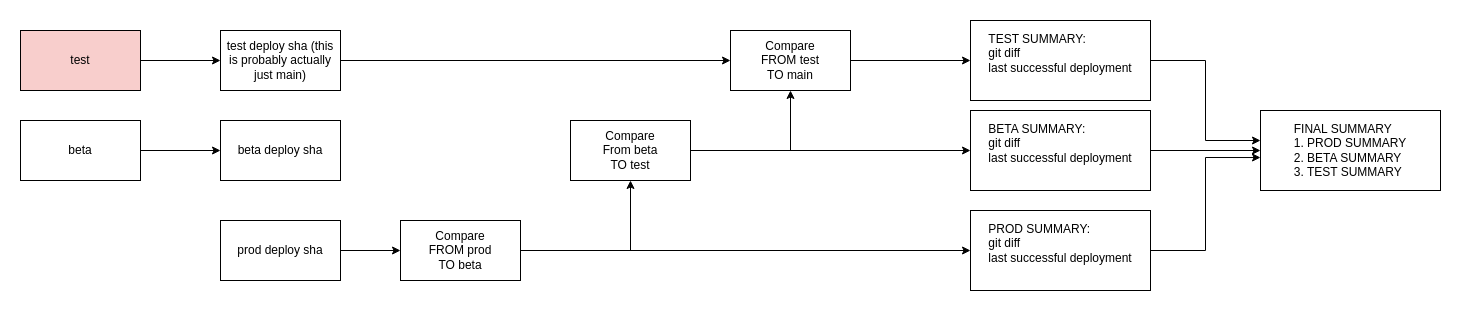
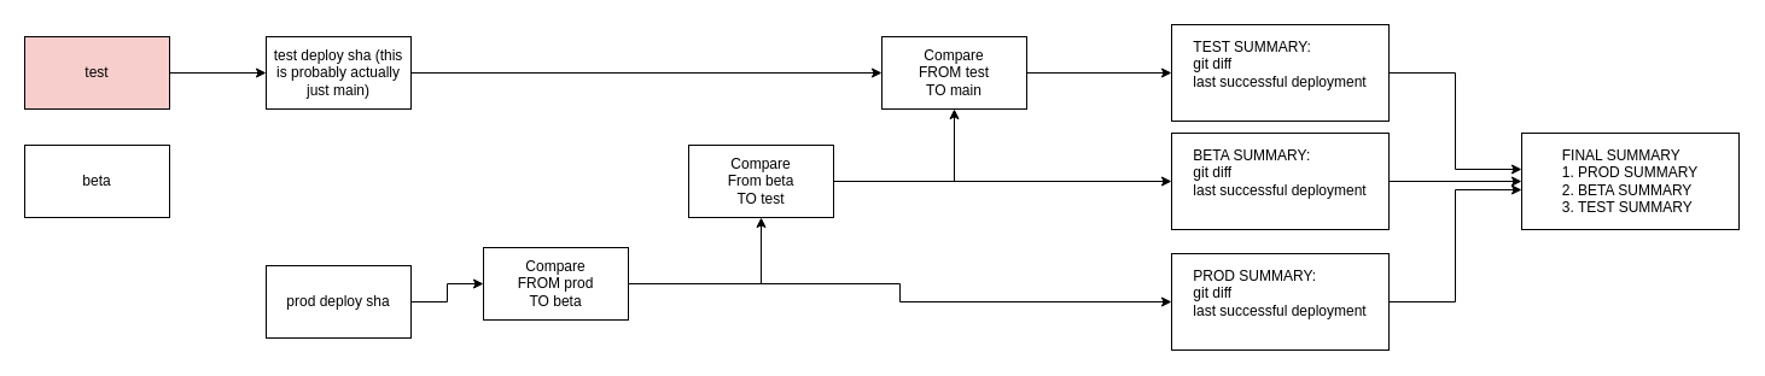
  <mxCell id="0" />
  <mxCell id="1" parent="0" />
  <mxCell id="2" value="" style="edgeStyle=orthogonalEdgeStyle;rounded=0;orthogonalLoop=1;jettySize=auto;html=1;" edge="1" parent="1" source="3" target="7"><mxGeometry relative="1" as="geometry" /></mxCell>
  <mxCell id="3" value="test" style="rounded=0;whiteSpace=wrap;html=1;fillColor=#f8cecc;" vertex="1" parent="1"><mxGeometry x="20" y="30" width="120" height="60" as="geometry" /></mxCell>
- <mxCell id="4" style="edgeStyle=orthogonalEdgeStyle;rounded=0;orthogonalLoop=1;jettySize=auto;html=1;entryX=0;entryY=0.5;entryDx=0;entryDy=0;" edge="1" parent="1" source="5" target="8"><mxGeometry relative="1" as="geometry" /></mxCell>
  <mxCell id="5" value="beta" style="rounded=0;whiteSpace=wrap;html=1;" vertex="1" parent="1"><mxGeometry x="20" y="120" width="120" height="60" as="geometry" /></mxCell>
  <mxCell id="6" value="" style="edgeStyle=orthogonalEdgeStyle;rounded=0;orthogonalLoop=1;jettySize=auto;html=1;" edge="1" parent="1" source="7" target="12"><mxGeometry relative="1" as="geometry" /></mxCell>
  <mxCell id="7" value="test deploy sha (this is probably actually just main)" style="rounded=0;whiteSpace=wrap;html=1;" vertex="1" parent="1"><mxGeometry x="220" y="30" width="120" height="60" as="geometry" /></mxCell>
- <mxCell id="8" value="beta deploy sha" style="rounded=0;whiteSpace=wrap;html=1;" vertex="1" parent="1"><mxGeometry x="220" y="120" width="120" height="60" as="geometry" /></mxCell>
  <mxCell id="9" style="edgeStyle=orthogonalEdgeStyle;rounded=0;orthogonalLoop=1;jettySize=auto;html=1;entryX=0;entryY=0.5;entryDx=0;entryDy=0;" edge="1" parent="1" source="10" target="18"><mxGeometry relative="1" as="geometry" /></mxCell>
  <mxCell id="10" value="prod deploy sha" style="rounded=0;whiteSpace=wrap;html=1;" vertex="1" parent="1"><mxGeometry x="220" y="220" width="120" height="60" as="geometry" /></mxCell>
  <mxCell id="11" style="edgeStyle=orthogonalEdgeStyle;rounded=0;orthogonalLoop=1;jettySize=auto;html=1;entryX=0;entryY=0.5;entryDx=0;entryDy=0;" edge="1" parent="1" source="12" target="22"><mxGeometry relative="1" as="geometry" /></mxCell>
  <mxCell id="12" value="Compare&lt;br&gt;FROM test&lt;br&gt;TO main" style="whiteSpace=wrap;html=1;rounded=0;" vertex="1" parent="1"><mxGeometry x="730" y="30" width="120" height="60" as="geometry" /></mxCell>
  <mxCell id="13" style="edgeStyle=orthogonalEdgeStyle;rounded=0;orthogonalLoop=1;jettySize=auto;html=1;entryX=0.5;entryY=1;entryDx=0;entryDy=0;" edge="1" parent="1" source="15" target="12"><mxGeometry relative="1" as="geometry" /></mxCell>
  <mxCell id="14" style="edgeStyle=orthogonalEdgeStyle;rounded=0;orthogonalLoop=1;jettySize=auto;html=1;" edge="1" parent="1" source="15" target="21"><mxGeometry relative="1" as="geometry" /></mxCell>
  <mxCell id="15" value="Compare&lt;br&gt;From beta&lt;div&gt;TO test&lt;/div&gt;" style="whiteSpace=wrap;html=1;rounded=0;" vertex="1" parent="1"><mxGeometry x="570" y="120" width="120" height="60" as="geometry" /></mxCell>
  <mxCell id="16" style="edgeStyle=orthogonalEdgeStyle;rounded=0;orthogonalLoop=1;jettySize=auto;html=1;entryX=0.5;entryY=1;entryDx=0;entryDy=0;" edge="1" parent="1" source="18" target="15"><mxGeometry relative="1" as="geometry" /></mxCell>
  <mxCell id="17" value="" style="edgeStyle=orthogonalEdgeStyle;rounded=0;orthogonalLoop=1;jettySize=auto;html=1;" edge="1" parent="1" source="18" target="19"><mxGeometry relative="1" as="geometry" /></mxCell>
- <mxCell id="18" value="Compare&lt;div&gt;FROM prod&lt;/div&gt;&lt;div&gt;TO beta&lt;/div&gt;" style="whiteSpace=wrap;html=1;rounded=0;" vertex="1" parent="1"><mxGeometry x="400" y="220" width="120" height="60" as="geometry" /></mxCell>
+ <mxCell id="18" value="Compare&lt;div&gt;FROM prod&lt;/div&gt;&lt;div&gt;TO beta&lt;/div&gt;" style="whiteSpace=wrap;html=1;rounded=0;" vertex="1" parent="1"><mxGeometry x="400" y="205" width="120" height="60" as="geometry" /></mxCell>
  <mxCell id="19" value="&lt;div style=&quot;text-align: left;&quot;&gt;&lt;span style=&quot;background-color: transparent; color: light-dark(rgb(0, 0, 0), rgb(255, 255, 255));&quot;&gt;PROD SUMMARY:&lt;/span&gt;&lt;/div&gt;&lt;div style=&quot;text-align: left;&quot;&gt;&lt;span style=&quot;background-color: transparent; color: light-dark(rgb(0, 0, 0), rgb(255, 255, 255));&quot;&gt;git diff&lt;/span&gt;&lt;/div&gt;&lt;div style=&quot;text-align: left;&quot;&gt;last successful deployment&lt;/div&gt;&lt;div&gt;&lt;br&gt;&lt;/div&gt;" style="whiteSpace=wrap;html=1;rounded=0;" vertex="1" parent="1"><mxGeometry x="970" y="210" width="180" height="80" as="geometry" /></mxCell>
  <mxCell id="20" style="edgeStyle=orthogonalEdgeStyle;rounded=0;orthogonalLoop=1;jettySize=auto;html=1;entryX=0;entryY=0.5;entryDx=0;entryDy=0;" edge="1" parent="1" source="21" target="23"><mxGeometry relative="1" as="geometry" /></mxCell>
  <mxCell id="21" value="&lt;div style=&quot;text-align: left;&quot;&gt;&lt;span style=&quot;background-color: transparent; color: light-dark(rgb(0, 0, 0), rgb(255, 255, 255));&quot;&gt;BETA SUMMARY:&lt;/span&gt;&lt;/div&gt;&lt;div style=&quot;text-align: left;&quot;&gt;&lt;span style=&quot;background-color: transparent; color: light-dark(rgb(0, 0, 0), rgb(255, 255, 255));&quot;&gt;git diff&lt;/span&gt;&lt;/div&gt;&lt;div style=&quot;text-align: left;&quot;&gt;last successful deployment&lt;/div&gt;&lt;div&gt;&lt;br&gt;&lt;/div&gt;" style="whiteSpace=wrap;html=1;rounded=0;" vertex="1" parent="1"><mxGeometry x="970" y="110" width="180" height="80" as="geometry" /></mxCell>
  <mxCell id="22" value="&lt;div style=&quot;text-align: left;&quot;&gt;&lt;span style=&quot;background-color: transparent; color: light-dark(rgb(0, 0, 0), rgb(255, 255, 255));&quot;&gt;TEST SUMMARY:&lt;/span&gt;&lt;/div&gt;&lt;div style=&quot;text-align: left;&quot;&gt;&lt;span style=&quot;background-color: transparent; color: light-dark(rgb(0, 0, 0), rgb(255, 255, 255));&quot;&gt;git diff&lt;/span&gt;&lt;/div&gt;&lt;div style=&quot;text-align: left;&quot;&gt;last successful deployment&lt;/div&gt;&lt;div&gt;&lt;br&gt;&lt;/div&gt;" style="whiteSpace=wrap;html=1;rounded=0;" vertex="1" parent="1"><mxGeometry x="970" y="20" width="180" height="80" as="geometry" /></mxCell>
  <mxCell id="23" value="&lt;div style=&quot;text-align: left;&quot;&gt;FINAL SUMMARY&lt;br&gt;1. PROD SUMMARY&lt;/div&gt;&lt;div style=&quot;text-align: left;&quot;&gt;2. BETA SUMMARY&lt;/div&gt;&lt;div style=&quot;text-align: left;&quot;&gt;3. TEST SUMMARY&lt;/div&gt;" style="whiteSpace=wrap;html=1;rounded=0;" vertex="1" parent="1"><mxGeometry x="1260" y="110" width="180" height="80" as="geometry" /></mxCell>
  <mxCell id="24" style="edgeStyle=orthogonalEdgeStyle;rounded=0;orthogonalLoop=1;jettySize=auto;html=1;entryX=0;entryY=0.588;entryDx=0;entryDy=0;entryPerimeter=0;" edge="1" parent="1" source="19" target="23"><mxGeometry relative="1" as="geometry" /></mxCell>
  <mxCell id="25" style="edgeStyle=orthogonalEdgeStyle;rounded=0;orthogonalLoop=1;jettySize=auto;html=1;entryX=0;entryY=0.375;entryDx=0;entryDy=0;entryPerimeter=0;" edge="1" parent="1" source="22" target="23"><mxGeometry relative="1" as="geometry" /></mxCell>
